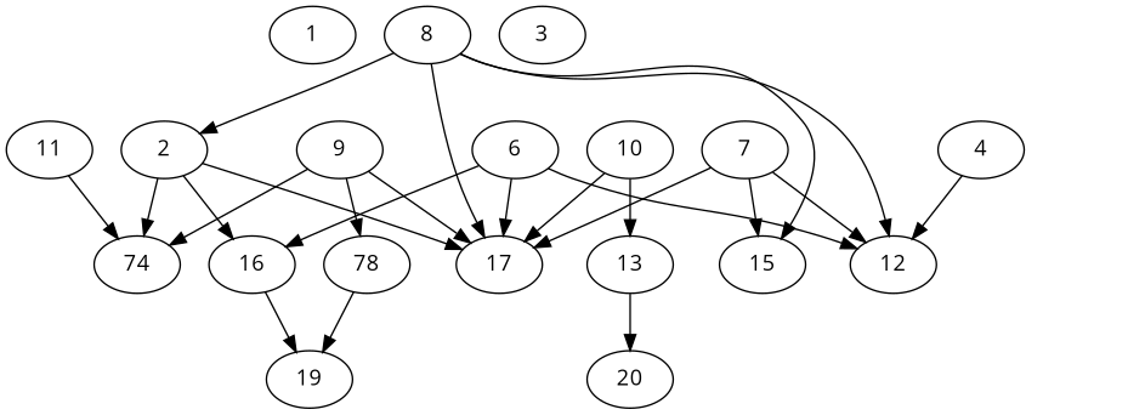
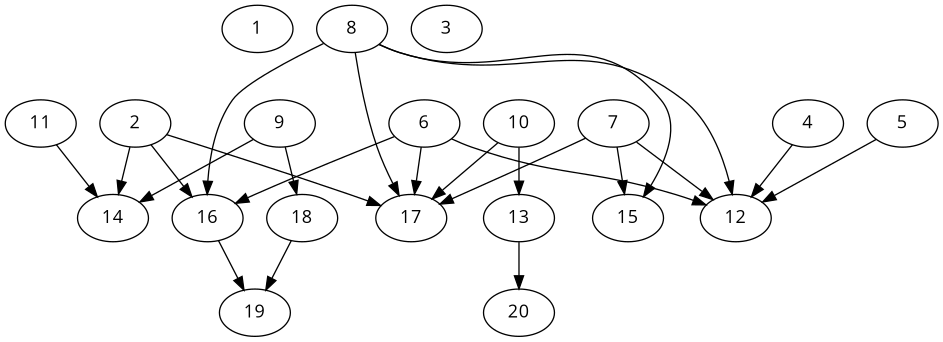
  digraph {
    fontname="Open Sans"
    node [alpha=0.05 fontname="Open Sans"]
    edge [fontname="Open Sans"]
    1 [expect_size=46585856]
    2 [alpha=0.02 expect_size=11407360]
-   14 [alpha=0.10 expect_size=45248512 label=74]
+   14 [alpha=0.10 expect_size=45248512]
    16 [expect_size=39644160]
    17 [alpha=0.01 expect_size=14508032]
    19 [alpha=0.03 expect_size=33790976]
    3 [alpha=0.07 expect_size=45281280]
    4 [alpha=0.13 expect_size=17601536]
    12 [alpha=0.15 expect_size=24311808]
+   5 [alpha=0.04 expect_size=46922752]
    6 [alpha=0.09 expect_size=34275328]
    7 [alpha=0.10 expect_size=8251392]
    15 [alpha=0.01 expect_size=29544448]
    8 [alpha=0.18 expect_size=39615488]
    9 [alpha=0.14 expect_size=38622208]
-   18 [alpha=0.06 expect_size=38224896 label=78]
+   18 [alpha=0.06 expect_size=38224896]
    10 [alpha=0.14 expect_size=24609792]
    13 [alpha=0.20 expect_size=28854272]
    20 [expect_size=19677184]
    11 [alpha=0.10 expect_size=12387328]
    2 -> 14
    2 -> 16
    2 -> 17
    16 -> 19
    4 -> 12
+   5 -> 12
    6 -> 16
    6 -> 17
    6 -> 12
    7 -> 17
    7 -> 12
    7 -> 15
-   8 -> 2
+   8 -> 16
    8 -> 17
    8 -> 12
    8 -> 15
    9 -> 14
-   9 -> 17
    9 -> 18
    18 -> 19
    10 -> 17
    10 -> 13
    13 -> 20
    11 -> 14
  }
